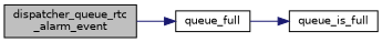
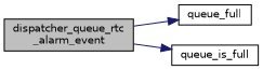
  digraph {
    rankdir=LR
    node [color=black fillcolor=white fontname=Helvetica fontsize=10 shape=record style=filled]
    edge [color=midnightblue fontname=Helvetica fontsize=10 labelfontname=Helvetica labelfontsize=10 style=solid]
    n1 [fillcolor=grey75 fontcolor=black height=0.2 label="dispatcher_queue_rtc\l_alarm_event" width=0.4]
    n2 [height=0.2 label=queue_full width=0.4]
    n3 [height=0.2 label=queue_is_full width=0.4]
    n1 -> n2
-   n2 -> n3
+   n1 -> n3
  }
